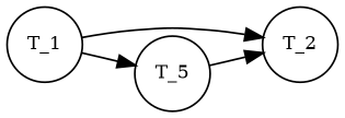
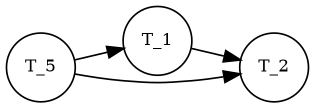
  digraph {
    nodesep=0.1
    rankdir=LR
    ranksep=0.4
    node [fontsize=10 shape=circle]
    T_1
    T_2
    n3 [label=T_5]
    T_1 -> T_2
-   T_1 -> n3
+   n3 -> T_1
    n3 -> T_2
  }
